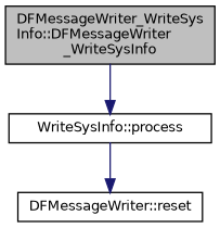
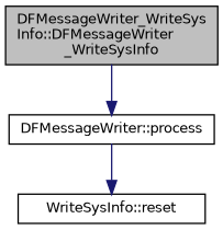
  digraph {
    rankdir=TB
    node [color=black fillcolor=white fontname=Helvetica fontsize=10 shape=record style=filled]
    edge [color=midnightblue fontname=Helvetica fontsize=10 labelfontname=Helvetica labelfontsize=10 style=solid]
    n1 [fillcolor=grey75 fontcolor=black height=0.2 label="DFMessageWriter_WriteSys\lInfo::DFMessageWriter\l_WriteSysInfo" width=0.4]
-   n2 [height=0.2 label="WriteSysInfo::process" width=0.4]
-   n3 [height=0.2 label="DFMessageWriter::reset" width=0.4]
+   n2 [height=0.2 label="DFMessageWriter::process" width=0.4]
+   n3 [height=0.2 label="WriteSysInfo::reset" width=0.4]
    n1 -> n2
    n2 -> n3
  }
